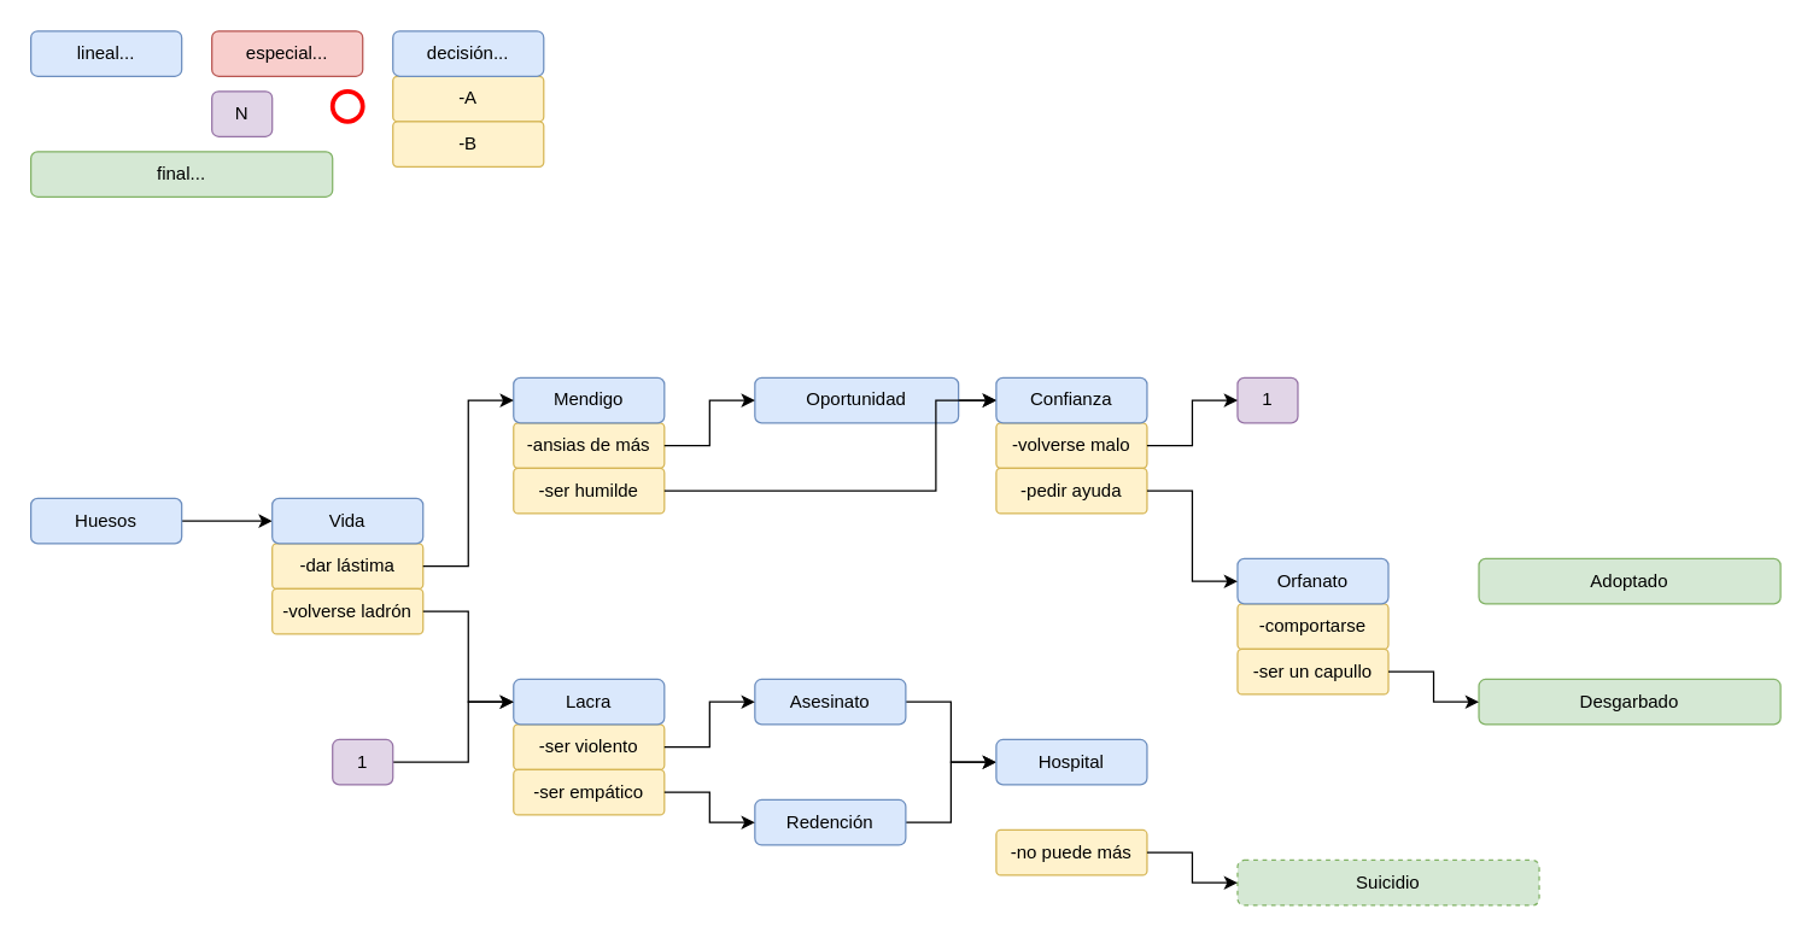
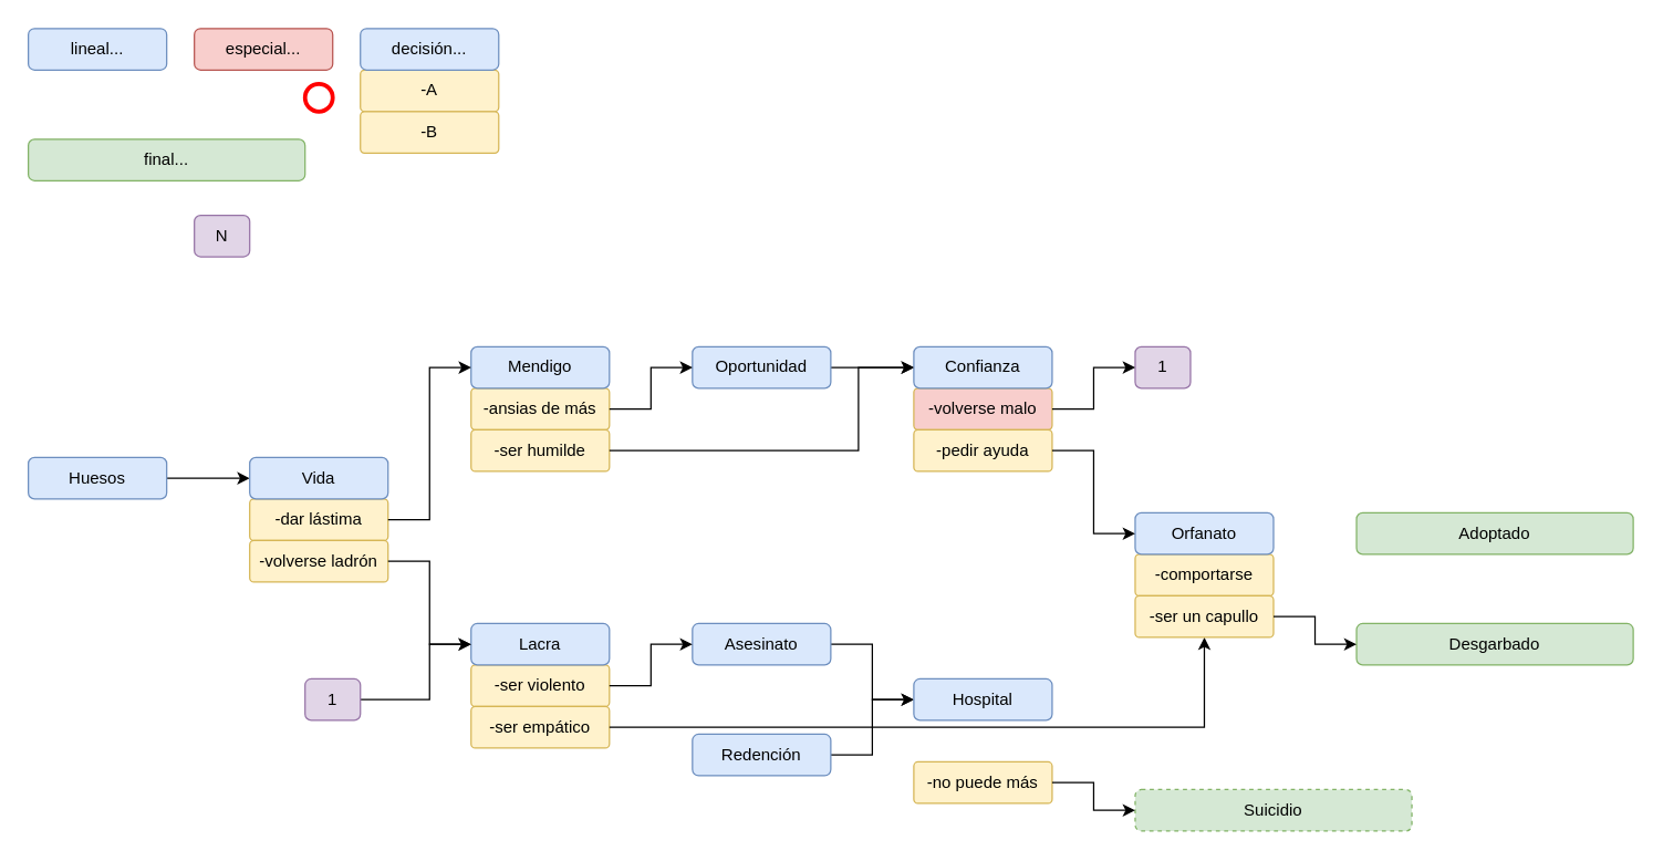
  <mxCell id="0" />
  <mxCell id="1" parent="0" />
  <mxCell id="2" value="especial..." style="rounded=1;whiteSpace=wrap;html=1;fillColor=#f8cecc;strokeColor=#b85450;" parent="1" vertex="1"><mxGeometry x="140" y="20" width="100" height="30" as="geometry" /></mxCell>
- <mxCell id="3" value="N" style="rounded=1;whiteSpace=wrap;html=1;fillColor=#e1d5e7;strokeColor=#9673a6;" parent="1" vertex="1"><mxGeometry x="140" y="60" width="40" height="30" as="geometry" /></mxCell>
+ <mxCell id="3" value="N" style="rounded=1;whiteSpace=wrap;html=1;fillColor=#e1d5e7;strokeColor=#9673a6;" parent="1" vertex="1"><mxGeometry x="140" y="155" width="40" height="30" as="geometry" /></mxCell>
  <mxCell id="4" value="final..." style="rounded=1;whiteSpace=wrap;html=1;fillColor=#d5e8d4;strokeColor=#82b366;" parent="1" vertex="1"><mxGeometry x="20" y="100" width="200" height="30" as="geometry" /></mxCell>
  <mxCell id="5" value="lineal..." style="rounded=1;whiteSpace=wrap;html=1;fillColor=#dae8fc;strokeColor=#6c8ebf;" parent="1" vertex="1"><mxGeometry x="20" y="20" width="100" height="30" as="geometry" /></mxCell>
  <mxCell id="6" value="" style="group" parent="1" vertex="1" connectable="0"><mxGeometry x="260" y="20" width="100" height="90" as="geometry" /></mxCell>
  <mxCell id="7" value="-A" style="rounded=1;whiteSpace=wrap;html=1;arcSize=10;fillColor=#fff2cc;strokeColor=#d6b656;" parent="6" vertex="1"><mxGeometry y="30" width="100" height="30" as="geometry" /></mxCell>
  <mxCell id="8" value="decisión..." style="rounded=1;whiteSpace=wrap;html=1;fillColor=#dae8fc;strokeColor=#6c8ebf;" parent="6" vertex="1"><mxGeometry width="100" height="30" as="geometry" /></mxCell>
  <mxCell id="9" value="-B" style="rounded=1;whiteSpace=wrap;html=1;arcSize=10;fillColor=#fff2cc;strokeColor=#d6b656;" parent="6" vertex="1"><mxGeometry y="60" width="100" height="30" as="geometry" /></mxCell>
  <mxCell id="10" value="" style="ellipse;whiteSpace=wrap;html=1;fillColor=none;strokeColor=#FF0000;strokeWidth=3;" parent="1" vertex="1"><mxGeometry x="220" y="60" width="20" height="20" as="geometry" /></mxCell>
  <mxCell id="11" style="edgeStyle=orthogonalEdgeStyle;rounded=0;orthogonalLoop=1;jettySize=auto;html=1;entryX=0;entryY=0.5;entryDx=0;entryDy=0;" edge="1" parent="1" source="12" target="15"><mxGeometry relative="1" as="geometry" /></mxCell>
  <mxCell id="12" value="Huesos" style="rounded=1;whiteSpace=wrap;html=1;fillColor=#dae8fc;strokeColor=#6c8ebf;" vertex="1" parent="1"><mxGeometry x="20" y="330" width="100" height="30" as="geometry" /></mxCell>
  <mxCell id="13" value="" style="group" vertex="1" connectable="0" parent="1"><mxGeometry x="180" y="330" width="100" height="90" as="geometry" /></mxCell>
  <mxCell id="14" value="-dar lástima" style="rounded=1;whiteSpace=wrap;html=1;arcSize=10;fillColor=#fff2cc;strokeColor=#d6b656;" vertex="1" parent="13"><mxGeometry y="30" width="100" height="30" as="geometry" /></mxCell>
  <mxCell id="15" value="Vida" style="rounded=1;whiteSpace=wrap;html=1;fillColor=#dae8fc;strokeColor=#6c8ebf;" vertex="1" parent="13"><mxGeometry width="100" height="30" as="geometry" /></mxCell>
  <mxCell id="16" value="-volverse ladrón" style="rounded=1;whiteSpace=wrap;html=1;arcSize=10;fillColor=#fff2cc;strokeColor=#d6b656;" vertex="1" parent="13"><mxGeometry y="60" width="100" height="30" as="geometry" /></mxCell>
  <mxCell id="17" value="" style="group" vertex="1" connectable="0" parent="1"><mxGeometry x="340" y="250" width="100" height="90" as="geometry" /></mxCell>
  <mxCell id="18" value="-ansias de más" style="rounded=1;whiteSpace=wrap;html=1;arcSize=10;fillColor=#fff2cc;strokeColor=#d6b656;" vertex="1" parent="17"><mxGeometry y="30" width="100" height="30" as="geometry" /></mxCell>
  <mxCell id="19" value="Mendigo" style="rounded=1;whiteSpace=wrap;html=1;fillColor=#dae8fc;strokeColor=#6c8ebf;" vertex="1" parent="17"><mxGeometry width="100" height="30" as="geometry" /></mxCell>
  <mxCell id="20" value="-ser humilde" style="rounded=1;whiteSpace=wrap;html=1;arcSize=10;fillColor=#fff2cc;strokeColor=#d6b656;" vertex="1" parent="17"><mxGeometry y="60" width="100" height="30" as="geometry" /></mxCell>
  <mxCell id="21" value="" style="group" vertex="1" connectable="0" parent="1"><mxGeometry x="340" y="450" width="100" height="90" as="geometry" /></mxCell>
  <mxCell id="22" value="-ser violento" style="rounded=1;whiteSpace=wrap;html=1;arcSize=10;fillColor=#fff2cc;strokeColor=#d6b656;" vertex="1" parent="21"><mxGeometry y="30" width="100" height="30" as="geometry" /></mxCell>
  <mxCell id="23" value="Lacra" style="rounded=1;whiteSpace=wrap;html=1;fillColor=#dae8fc;strokeColor=#6c8ebf;" vertex="1" parent="21"><mxGeometry width="100" height="30" as="geometry" /></mxCell>
  <mxCell id="24" value="-ser empático" style="rounded=1;whiteSpace=wrap;html=1;arcSize=10;fillColor=#fff2cc;strokeColor=#d6b656;" vertex="1" parent="21"><mxGeometry y="60" width="100" height="30" as="geometry" /></mxCell>
  <mxCell id="25" style="edgeStyle=orthogonalEdgeStyle;rounded=0;orthogonalLoop=1;jettySize=auto;html=1;entryX=0;entryY=0.5;entryDx=0;entryDy=0;" edge="1" parent="1" source="14" target="19"><mxGeometry relative="1" as="geometry" /></mxCell>
  <mxCell id="26" style="edgeStyle=orthogonalEdgeStyle;rounded=0;orthogonalLoop=1;jettySize=auto;html=1;entryX=0;entryY=0.5;entryDx=0;entryDy=0;" edge="1" parent="1" source="16" target="23"><mxGeometry relative="1" as="geometry" /></mxCell>
  <mxCell id="27" style="edgeStyle=orthogonalEdgeStyle;rounded=0;orthogonalLoop=1;jettySize=auto;html=1;entryX=0;entryY=0.5;entryDx=0;entryDy=0;" edge="1" parent="1" source="28" target="31"><mxGeometry relative="1" as="geometry" /></mxCell>
- <mxCell id="28" value="Oportunidad" style="rounded=1;whiteSpace=wrap;html=1;fillColor=#dae8fc;strokeColor=#6c8ebf;" vertex="1" parent="1"><mxGeometry x="500" y="250" width="135" height="30" as="geometry" /></mxCell>
+ <mxCell id="28" value="Oportunidad" style="rounded=1;whiteSpace=wrap;html=1;fillColor=#dae8fc;strokeColor=#6c8ebf;" vertex="1" parent="1"><mxGeometry x="500" y="250" width="100" height="30" as="geometry" /></mxCell>
  <mxCell id="29" value="" style="group" vertex="1" connectable="0" parent="1"><mxGeometry x="660" y="250" width="100" height="90" as="geometry" /></mxCell>
- <mxCell id="30" value="-volverse malo" style="rounded=1;whiteSpace=wrap;html=1;arcSize=10;fillColor=#fff2cc;strokeColor=#d6b656;" vertex="1" parent="29"><mxGeometry y="30" width="100" height="30" as="geometry" /></mxCell>
+ <mxCell id="30" value="-volverse malo" style="rounded=1;whiteSpace=wrap;html=1;arcSize=10;fillColor=#f8cecc;strokeColor=#d6b656;" vertex="1" parent="29"><mxGeometry y="30" width="100" height="30" as="geometry" /></mxCell>
  <mxCell id="31" value="Confianza" style="rounded=1;whiteSpace=wrap;html=1;fillColor=#dae8fc;strokeColor=#6c8ebf;" vertex="1" parent="29"><mxGeometry width="100" height="30" as="geometry" /></mxCell>
  <mxCell id="32" value="-pedir ayuda" style="rounded=1;whiteSpace=wrap;html=1;arcSize=10;fillColor=#fff2cc;strokeColor=#d6b656;" vertex="1" parent="29"><mxGeometry y="60" width="100" height="30" as="geometry" /></mxCell>
  <mxCell id="33" style="edgeStyle=orthogonalEdgeStyle;rounded=0;orthogonalLoop=1;jettySize=auto;html=1;entryX=0;entryY=0.5;entryDx=0;entryDy=0;" edge="1" parent="1" source="18" target="28"><mxGeometry relative="1" as="geometry" /></mxCell>
  <mxCell id="34" style="edgeStyle=orthogonalEdgeStyle;rounded=0;orthogonalLoop=1;jettySize=auto;html=1;entryX=0;entryY=0.5;entryDx=0;entryDy=0;" edge="1" parent="1" source="20" target="31"><mxGeometry relative="1" as="geometry"><Array as="points"><mxPoint x="620" y="325" /><mxPoint x="620" y="265" /></Array></mxGeometry></mxCell>
  <mxCell id="35" style="edgeStyle=orthogonalEdgeStyle;rounded=0;orthogonalLoop=1;jettySize=auto;html=1;entryX=0;entryY=0.5;entryDx=0;entryDy=0;" edge="1" parent="1" source="36" target="42"><mxGeometry relative="1" as="geometry" /></mxCell>
  <mxCell id="36" value="Asesinato" style="rounded=1;whiteSpace=wrap;html=1;fillColor=#dae8fc;strokeColor=#6c8ebf;" vertex="1" parent="1"><mxGeometry x="500" y="450" width="100" height="30" as="geometry" /></mxCell>
  <mxCell id="37" style="edgeStyle=orthogonalEdgeStyle;rounded=0;orthogonalLoop=1;jettySize=auto;html=1;entryX=0;entryY=0.5;entryDx=0;entryDy=0;" edge="1" parent="1" source="38" target="42"><mxGeometry relative="1" as="geometry"><mxPoint x="640" y="520" as="targetPoint" /></mxGeometry></mxCell>
  <mxCell id="38" value="Redención" style="rounded=1;whiteSpace=wrap;html=1;fillColor=#dae8fc;strokeColor=#6c8ebf;" vertex="1" parent="1"><mxGeometry x="500" y="530" width="100" height="30" as="geometry" /></mxCell>
- <mxCell id="39" style="edgeStyle=orthogonalEdgeStyle;rounded=0;orthogonalLoop=1;jettySize=auto;html=1;entryX=0;entryY=0.5;entryDx=0;entryDy=0;" edge="1" parent="1" source="24" target="38"><mxGeometry relative="1" as="geometry" /></mxCell>
+ <mxCell id="39" style="edgeStyle=orthogonalEdgeStyle;rounded=0;orthogonalLoop=1;jettySize=auto;html=1;" edge="1" parent="1" source="24" target="49"><mxGeometry relative="1" as="geometry" /></mxCell>
  <mxCell id="40" style="edgeStyle=orthogonalEdgeStyle;rounded=0;orthogonalLoop=1;jettySize=auto;html=1;entryX=0;entryY=0.5;entryDx=0;entryDy=0;" edge="1" parent="1" source="22" target="36"><mxGeometry relative="1" as="geometry" /></mxCell>
  <mxCell id="41" value="" style="group" vertex="1" connectable="0" parent="1"><mxGeometry x="660" y="490" width="100" height="90" as="geometry" /></mxCell>
  <mxCell id="42" value="Hospital" style="rounded=1;whiteSpace=wrap;html=1;fillColor=#dae8fc;strokeColor=#6c8ebf;" vertex="1" parent="41"><mxGeometry width="100" height="30" as="geometry" /></mxCell>
  <mxCell id="43" value="-no puede más" style="rounded=1;whiteSpace=wrap;html=1;arcSize=10;fillColor=#fff2cc;strokeColor=#d6b656;" vertex="1" parent="41"><mxGeometry y="60" width="100" height="30" as="geometry" /></mxCell>
  <mxCell id="44" value="Suicidio" style="rounded=1;whiteSpace=wrap;html=1;fillColor=#d5e8d4;strokeColor=#82b366;dashed=1;" vertex="1" parent="1"><mxGeometry y="570" width="200" height="30" as="geometry" x="820" /></mxCell>
  <mxCell id="45" style="edgeStyle=orthogonalEdgeStyle;rounded=0;orthogonalLoop=1;jettySize=auto;html=1;entryX=0;entryY=0.5;entryDx=0;entryDy=0;" edge="1" parent="1" source="43" target="44"><mxGeometry relative="1" as="geometry" /></mxCell>
  <mxCell id="46" value="" style="group" vertex="1" connectable="0" parent="1"><mxGeometry y="370" width="100" height="90" as="geometry" x="820" /></mxCell>
  <mxCell id="47" value="-comportarse" style="rounded=1;whiteSpace=wrap;html=1;arcSize=10;fillColor=#fff2cc;strokeColor=#d6b656;" vertex="1" parent="46"><mxGeometry y="30" width="100" height="30" as="geometry" /></mxCell>
  <mxCell id="48" value="Orfanato" style="rounded=1;whiteSpace=wrap;html=1;fillColor=#dae8fc;strokeColor=#6c8ebf;" vertex="1" parent="46"><mxGeometry width="100" height="30" as="geometry" /></mxCell>
  <mxCell id="49" value="-ser un capullo" style="rounded=1;whiteSpace=wrap;html=1;arcSize=10;fillColor=#fff2cc;strokeColor=#d6b656;" vertex="1" parent="46"><mxGeometry y="60" width="100" height="30" as="geometry" /></mxCell>
  <mxCell id="50" style="edgeStyle=orthogonalEdgeStyle;rounded=0;orthogonalLoop=1;jettySize=auto;html=1;entryX=0;entryY=0.5;entryDx=0;entryDy=0;" edge="1" parent="1" source="32" target="48"><mxGeometry relative="1" as="geometry"><mxPoint x="790" y="360" as="targetPoint" /></mxGeometry></mxCell>
  <mxCell id="51" value="Desgarbado" style="rounded=1;whiteSpace=wrap;html=1;fillColor=#d5e8d4;strokeColor=#82b366;" vertex="1" parent="1"><mxGeometry x="980" y="450" width="200" height="30" as="geometry" /></mxCell>
  <mxCell id="52" value="Adoptado" style="rounded=1;whiteSpace=wrap;html=1;fillColor=#d5e8d4;strokeColor=#82b366;" vertex="1" parent="1"><mxGeometry x="980" y="370" width="200" height="30" as="geometry" /></mxCell>
  <mxCell id="53" style="edgeStyle=orthogonalEdgeStyle;rounded=0;orthogonalLoop=1;jettySize=auto;html=1;entryX=0;entryY=0.5;entryDx=0;entryDy=0;" edge="1" parent="1" source="49" target="51"><mxGeometry relative="1" as="geometry" /></mxCell>
  <mxCell id="54" value="1" style="rounded=1;whiteSpace=wrap;html=1;fillColor=#e1d5e7;strokeColor=#9673a6;" vertex="1" parent="1"><mxGeometry y="250" width="40" height="30" as="geometry" x="820" /></mxCell>
  <mxCell id="55" style="edgeStyle=orthogonalEdgeStyle;rounded=0;orthogonalLoop=1;jettySize=auto;html=1;entryX=0;entryY=0.5;entryDx=0;entryDy=0;" edge="1" parent="1" source="30" target="54"><mxGeometry relative="1" as="geometry" /></mxCell>
  <mxCell id="56" style="edgeStyle=orthogonalEdgeStyle;rounded=0;orthogonalLoop=1;jettySize=auto;html=1;entryX=0;entryY=0.5;entryDx=0;entryDy=0;" edge="1" parent="1" source="57" target="23"><mxGeometry relative="1" as="geometry"><Array as="points"><mxPoint x="310" y="505" /><mxPoint x="310" y="465" /></Array></mxGeometry></mxCell>
  <mxCell id="57" value="1" style="rounded=1;whiteSpace=wrap;html=1;fillColor=#e1d5e7;strokeColor=#9673a6;" vertex="1" parent="1"><mxGeometry x="220" y="490" width="40" height="30" as="geometry" /></mxCell>
